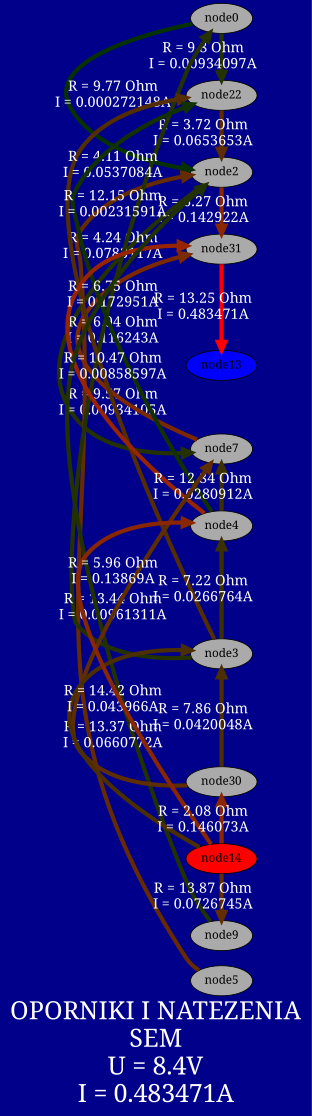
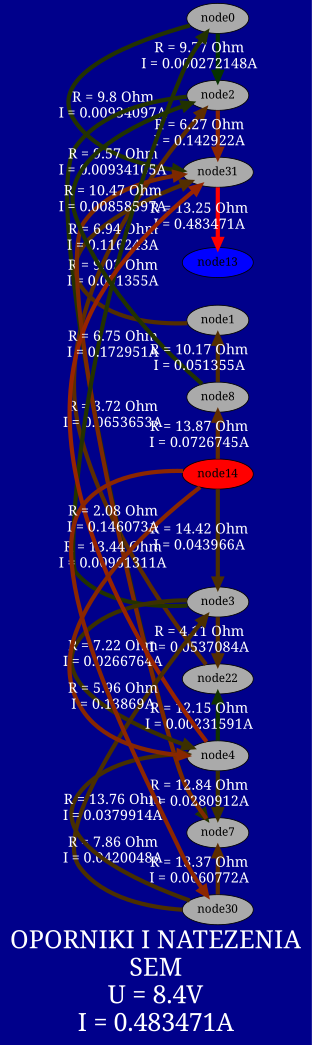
  digraph {
    bgcolor=darkblue
    fontcolor=white
    fontname="Noto Serif"
    fontsize=30
    label="OPORNIKI I NATEZENIA\nSEM\nU = 8.4V\nI = 0.483471A"
    rankdir=LR
    scale=5
    node [fillcolor="#aaaaaa" fontname="Noto Serif" style=filled]
    edge [color="#233200" constraint=false font="times bold sans-serif" fontcolor=white fontname="Noto Serif" fontsize=17 labelfloat=true penwidth=5]
    n1 [label=node0]
    n2 [label=node22]
    n3 [label=node2]
-   n4 [label=node5]
+   n5 [label=node1]
    n6 [label=node31]
    n7 [fillcolor="#0000ff" label=node13]
    n8 [label=node7]
    n9 [label=node3]
    n10 [label=node4]
-   n11 [label=node9]
+   n11 [label=node8]
    n12 [label=node30]
    n13 [fillcolor="#ff0000" label=node14]
-   n1 -> n2 [label="R = 9.8 Ohm\nI = 0.00934097A"]
+   n1 -> n6 [label="R = 9.8 Ohm\nI = 0.00934097A"]
    n1 -> n3 [color="#063200" label="R = 9.77 Ohm\nI = 0.000272148A"]
    n2 -> n3 [color="#5d2d00" label="R = 3.72 Ohm\nI = 0.0653653A"]
    n3 -> n6 [color="#8a2700" label="R = 6.27 Ohm\nI = 0.142922A"]
    n3 -> n8 [label="R = 9.57 Ohm\nI = 0.00934105A"]
-   n4 -> n3 [color="#662c00" label="R = 4.24 Ohm\nI = 0.0783117A"]
+   n5 -> n6 [color="#532e00" label="R = 9.03 Ohm\nI = 0.051355A"]
    n6 -> n7 [color="#ff0000" label="R = 13.25 Ohm\nI = 0.483471A"]
    n8 -> n6 [color="#7d2900" label="R = 6.94 Ohm\nI = 0.116243A"]
    n9 -> n1 [label="R = 13.44 Ohm\nI = 0.00961311A"]
    n9 -> n2 [color="#542e00" label="R = 4.11 Ohm\nI = 0.0537084A"]
    n9 -> n10 [color="#3b3000" label="R = 7.22 Ohm\nI = 0.0266764A"]
    n10 -> n2 [color="#113200" label="R = 12.15 Ohm\nI = 0.00231591A"]
    n10 -> n6 [color="#982400" label="R = 6.75 Ohm\nI = 0.172951A"]
    n10 -> n8 [color="#3d3000" label="R = 12.84 Ohm\nI = 0.0280912A"]
    n11 -> n3 [color="#213200" label="R = 10.47 Ohm\nI = 0.00858597A"]
+   n11 -> n5 [color="#532e00" label="R = 10.17 Ohm\nI = 0.051355A"]
    n12 -> n8 [color="#5e2d00" label="R = 13.37 Ohm\nI = 0.0660772A"]
    n12 -> n9 [color="#4b2f00" label="R = 7.86 Ohm\nI = 0.0420048A"]
+   n12 -> n10 [color="#472f00" label="R = 13.76 Ohm\nI = 0.0379914A"]
    n13 -> n9 [color="#4c2f00" label="R = 14.42 Ohm\nI = 0.043966A"]
    n13 -> n10 [color="#882700" label="R = 5.96 Ohm\nI = 0.13869A"]
    n13 -> n11 [color="#622d00" label="R = 13.87 Ohm\nI = 0.0726745A"]
    n13 -> n12 [color="#8c2600" label="R = 2.08 Ohm\nI = 0.146073A"]
  }
